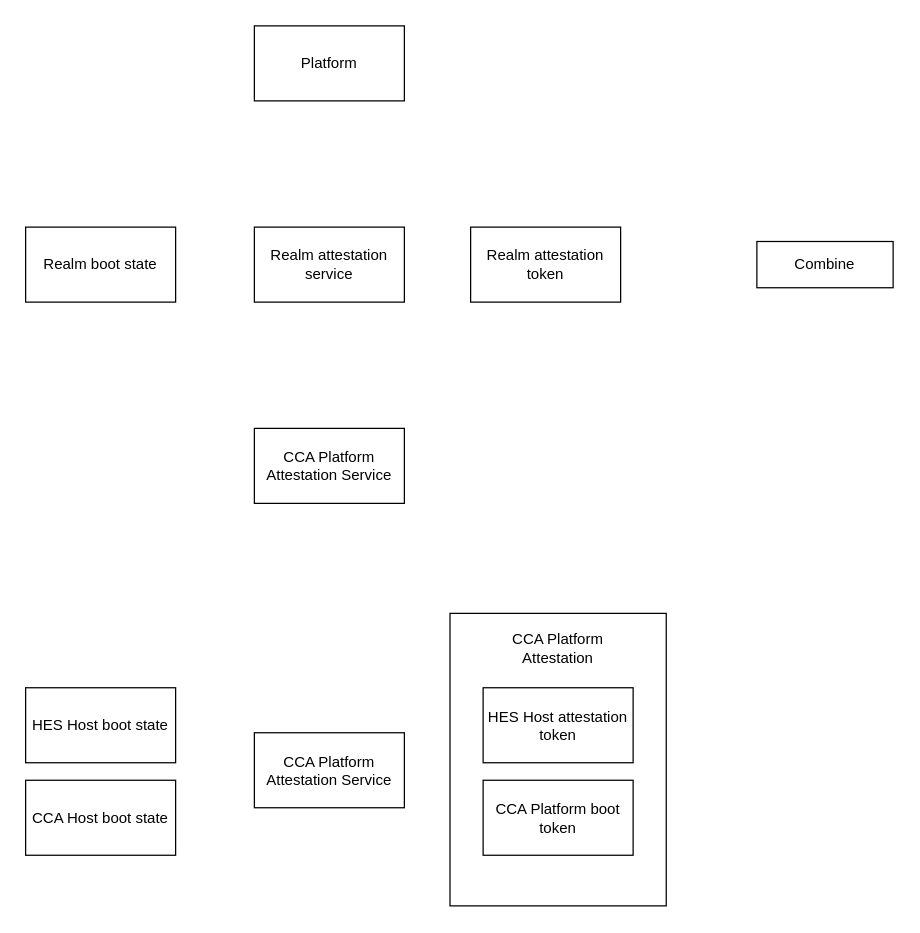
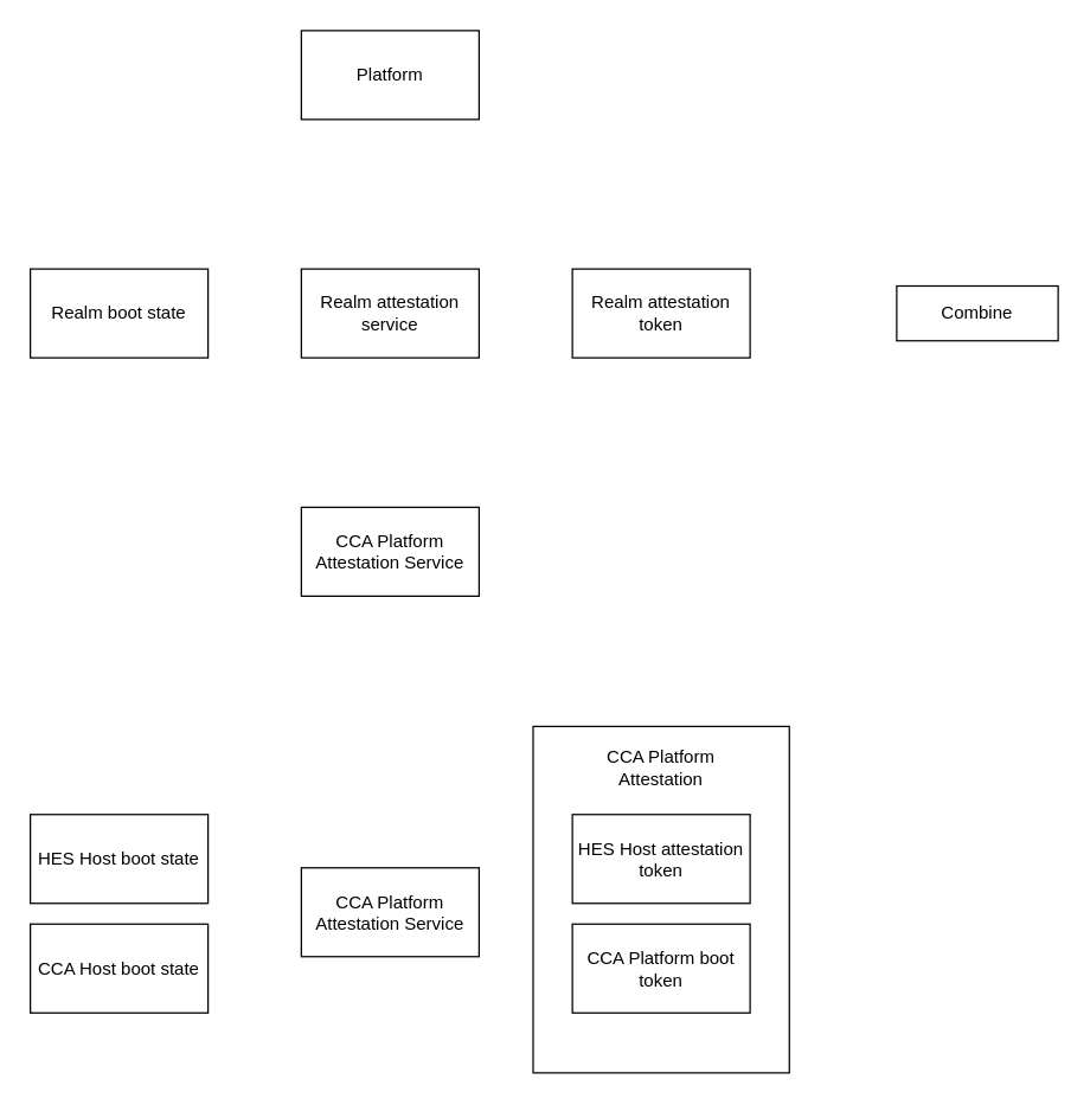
  <mxCell id="0" />
  <mxCell id="1" parent="0" />
  <mxCell id="2" value="" style="rounded=0;whiteSpace=wrap;html=1;fillColor=none;" vertex="1" parent="1"><mxGeometry x="359.5" y="490" width="173" height="234" as="geometry" /></mxCell>
  <mxCell id="3" value="Platform" style="rounded=0;whiteSpace=wrap;html=1;" vertex="1" parent="1"><mxGeometry x="203" y="20" width="120" height="60" as="geometry" /></mxCell>
  <mxCell id="4" value="Realm boot state" style="rounded=0;whiteSpace=wrap;html=1;" vertex="1" parent="1"><mxGeometry x="20" y="181" width="120" height="60" as="geometry" /></mxCell>
  <mxCell id="5" value="Realm attestation service" style="rounded=0;whiteSpace=wrap;html=1;" vertex="1" parent="1"><mxGeometry x="203" y="181" width="120" height="60" as="geometry" /></mxCell>
- <mxCell id="6" value="Realm attestation token" style="rounded=0;whiteSpace=wrap;html=1;" vertex="1" parent="1"><mxGeometry x="376" y="181" width="120" height="60" as="geometry" /></mxCell>
+ <mxCell id="6" value="Realm attestation token" style="rounded=0;whiteSpace=wrap;html=1;" vertex="1" parent="1"><mxGeometry x="386" y="181" width="120" height="60" as="geometry" /></mxCell>
  <mxCell id="7" value="CCA Platform Attestation Service" style="rounded=0;whiteSpace=wrap;html=1;" vertex="1" parent="1"><mxGeometry x="203" y="342" width="120" height="60" as="geometry" /></mxCell>
  <mxCell id="8" value="HES Host boot state" style="rounded=0;whiteSpace=wrap;html=1;" vertex="1" parent="1"><mxGeometry x="20" y="549.5" width="120" height="60" as="geometry" /></mxCell>
  <mxCell id="9" value="CCA Host boot state" style="rounded=0;whiteSpace=wrap;html=1;" vertex="1" parent="1"><mxGeometry x="20" y="623.5" width="120" height="60" as="geometry" /></mxCell>
  <mxCell id="10" value="CCA Platform Attestation Service" style="rounded=0;whiteSpace=wrap;html=1;" vertex="1" parent="1"><mxGeometry x="203" y="585.5" width="120" height="60" as="geometry" /></mxCell>
  <mxCell id="11" value="HES Host attestation token" style="rounded=0;whiteSpace=wrap;html=1;" vertex="1" parent="1"><mxGeometry x="386" y="549.5" width="120" height="60" as="geometry" /></mxCell>
  <mxCell id="12" value="&lt;span style=&quot;&quot;&gt;CCA Platform boot token&lt;/span&gt;" style="rounded=0;whiteSpace=wrap;html=1;" vertex="1" parent="1"><mxGeometry x="386" y="623.5" width="120" height="60" as="geometry" /></mxCell>
  <mxCell id="13" value="Combine" style="rounded=0;whiteSpace=wrap;html=1;" vertex="1" parent="1"><mxGeometry x="605" y="192.5" width="109" height="37" as="geometry" /></mxCell>
  <mxCell id="14" value="CCA Platform Attestation" style="text;html=1;strokeColor=none;fillColor=none;align=center;verticalAlign=middle;whiteSpace=wrap;rounded=0;" vertex="1" parent="1"><mxGeometry x="406" y="503" width="80" height="30" as="geometry" /></mxCell>
